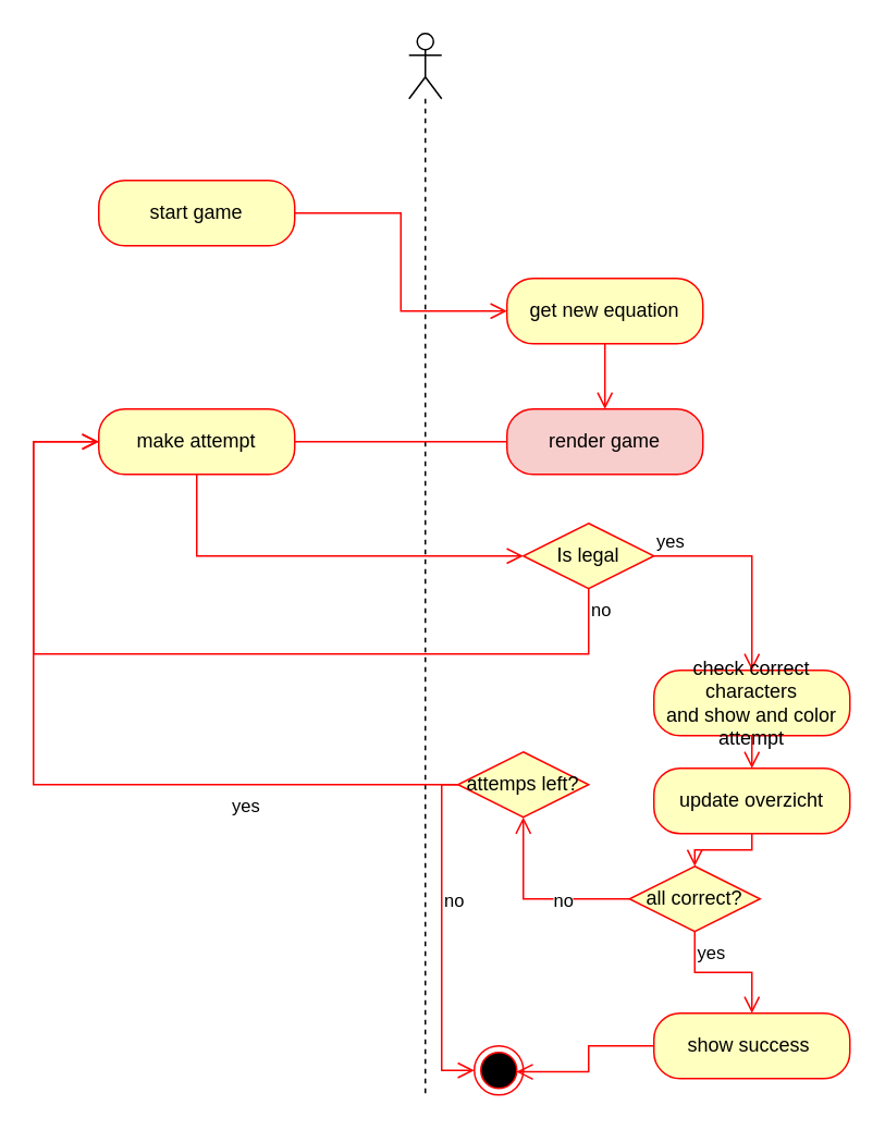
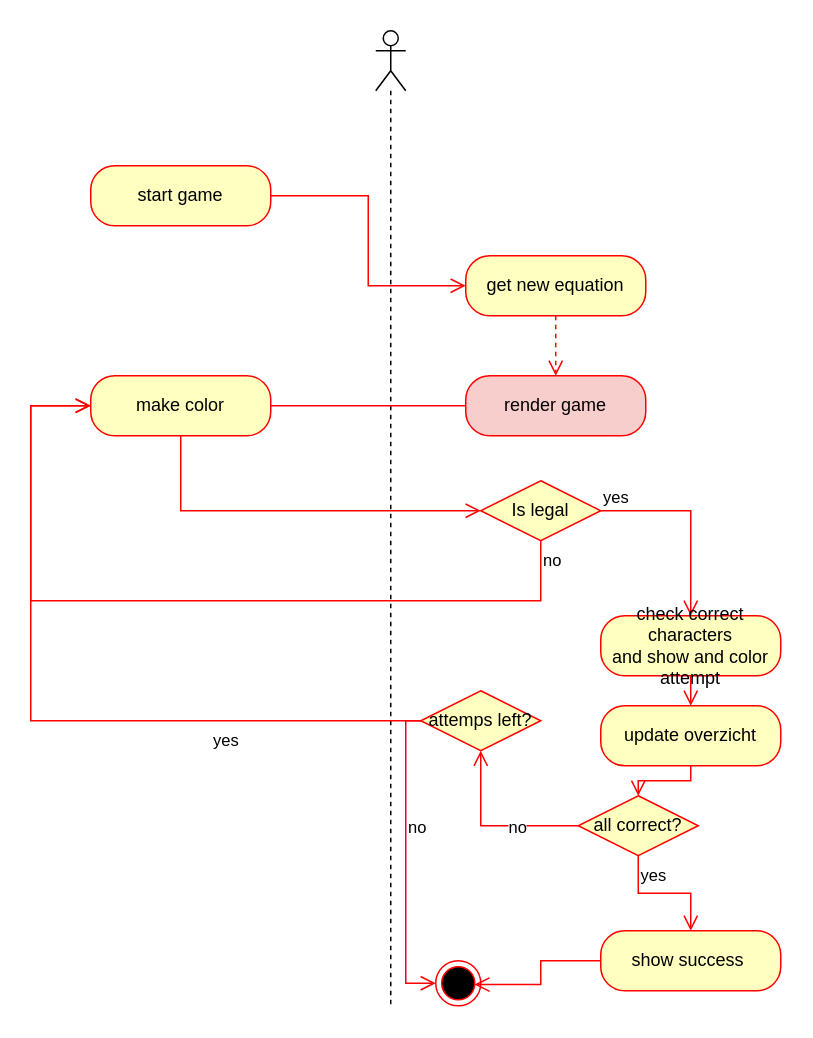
  <mxCell id="0" />
  <mxCell id="1" parent="0" />
  <mxCell id="2" value="" style="shape=umlLifeline;participant=umlActor;perimeter=lifelinePerimeter;whiteSpace=wrap;html=1;container=1;collapsible=0;recursiveResize=0;verticalAlign=top;spacingTop=36;outlineConnect=0;" vertex="1" parent="1"><mxGeometry x="250" y="20" width="20" height="650" as="geometry" /></mxCell>
  <mxCell id="3" value="start game" style="rounded=1;whiteSpace=wrap;html=1;arcSize=40;fontColor=#000000;fillColor=#ffffc0;strokeColor=#ff0000;" vertex="1" parent="1"><mxGeometry x="60" y="110" width="120" height="40" as="geometry" /></mxCell>
  <mxCell id="4" value="" style="edgeStyle=orthogonalEdgeStyle;html=1;verticalAlign=bottom;endArrow=open;endSize=8;strokeColor=#ff0000;rounded=0;entryX=0;entryY=0.5;entryDx=0;entryDy=0;" edge="1" source="3" parent="1" target="5"><mxGeometry relative="1" as="geometry"><mxPoint x="120" y="205" as="targetPoint" /></mxGeometry></mxCell>
  <mxCell id="5" value="get new equation" style="rounded=1;whiteSpace=wrap;html=1;arcSize=40;fontColor=#000000;fillColor=#ffffc0;strokeColor=#ff0000;" vertex="1" parent="1"><mxGeometry x="310" y="170" width="120" height="40" as="geometry" /></mxCell>
- <mxCell id="6" value="" style="edgeStyle=orthogonalEdgeStyle;html=1;verticalAlign=bottom;endArrow=open;endSize=8;strokeColor=#ff0000;rounded=0;" edge="1" source="5" parent="1" target="7"><mxGeometry relative="1" as="geometry"><mxPoint x="370" y="240" as="targetPoint" /></mxGeometry></mxCell>
+ <mxCell id="6" value="" style="edgeStyle=orthogonalEdgeStyle;html=1;verticalAlign=bottom;endArrow=open;endSize=8;strokeColor=#ff0000;rounded=0;dashed=1;" edge="1" source="5" parent="1" target="7"><mxGeometry relative="1" as="geometry"><mxPoint x="370" y="240" as="targetPoint" /></mxGeometry></mxCell>
  <mxCell id="7" value="render game" style="rounded=1;whiteSpace=wrap;html=1;arcSize=40;fontColor=#000000;fillColor=#f8cecc;strokeColor=#ff0000;" vertex="1" parent="1"><mxGeometry x="310" y="250" width="120" height="40" as="geometry" /></mxCell>
  <mxCell id="8" value="" style="edgeStyle=orthogonalEdgeStyle;html=1;verticalAlign=bottom;endArrow=none;endSize=8;strokeColor=#ff0000;rounded=0;entryX=1;entryY=0.5;entryDx=0;entryDy=0;" edge="1" source="7" parent="1" target="9"><mxGeometry relative="1" as="geometry"><mxPoint x="370" y="350" as="targetPoint" /></mxGeometry></mxCell>
- <mxCell id="9" value="make attempt" style="rounded=1;whiteSpace=wrap;html=1;arcSize=40;fontColor=#000000;fillColor=#ffffc0;strokeColor=#ff0000;" vertex="1" parent="1"><mxGeometry x="60" y="250" width="120" height="40" as="geometry" /></mxCell>
+ <mxCell id="9" value="make color" style="rounded=1;whiteSpace=wrap;html=1;arcSize=40;fontColor=#000000;fillColor=#ffffc0;strokeColor=#ff0000;" vertex="1" parent="1"><mxGeometry x="60" y="250" width="120" height="40" as="geometry" /></mxCell>
  <mxCell id="10" value="" style="edgeStyle=orthogonalEdgeStyle;html=1;verticalAlign=bottom;endArrow=open;endSize=8;strokeColor=#ff0000;rounded=0;exitX=0.5;exitY=1;exitDx=0;exitDy=0;" edge="1" source="9" parent="1" target="11"><mxGeometry relative="1" as="geometry"><mxPoint x="310" y="340" as="targetPoint" /><Array as="points"><mxPoint x="120" y="340" /></Array></mxGeometry></mxCell>
  <mxCell id="11" value="Is legal" style="rhombus;whiteSpace=wrap;html=1;fillColor=#ffffc0;strokeColor=#ff0000;" vertex="1" parent="1"><mxGeometry x="320" y="320" width="80" height="40" as="geometry" /></mxCell>
  <mxCell id="12" value="yes" style="edgeStyle=orthogonalEdgeStyle;html=1;align=left;verticalAlign=bottom;endArrow=open;endSize=8;strokeColor=#ff0000;rounded=0;" edge="1" source="11" parent="1" target="14"><mxGeometry x="-1" relative="1" as="geometry"><mxPoint x="460" y="420" as="targetPoint" /><Array as="points"><mxPoint x="460" y="340" /></Array></mxGeometry></mxCell>
  <mxCell id="13" value="no" style="edgeStyle=orthogonalEdgeStyle;html=1;align=left;verticalAlign=top;endArrow=open;endSize=8;strokeColor=#ff0000;rounded=0;entryX=0;entryY=0.5;entryDx=0;entryDy=0;" edge="1" source="11" parent="1" target="9"><mxGeometry x="-1" relative="1" as="geometry"><mxPoint x="320" y="500" as="targetPoint" /><Array as="points"><mxPoint x="360" y="400" /><mxPoint x="20" y="400" /><mxPoint x="20" y="270" /></Array></mxGeometry></mxCell>
  <mxCell id="14" value="check correct characters&lt;br&gt;and show and color attempt" style="rounded=1;whiteSpace=wrap;html=1;arcSize=40;fontColor=#000000;fillColor=#ffffc0;strokeColor=#ff0000;" vertex="1" parent="1"><mxGeometry x="400" y="410" width="120" height="40" as="geometry" /></mxCell>
  <mxCell id="15" value="" style="edgeStyle=orthogonalEdgeStyle;html=1;verticalAlign=bottom;endArrow=open;endSize=8;strokeColor=#ff0000;rounded=0;" edge="1" source="14" parent="1" target="22"><mxGeometry relative="1" as="geometry"><mxPoint x="460" y="530" as="targetPoint" /></mxGeometry></mxCell>
  <mxCell id="16" value="all correct?" style="rhombus;whiteSpace=wrap;html=1;fillColor=#ffffc0;strokeColor=#ff0000;" vertex="1" parent="1"><mxGeometry x="385" y="530" width="80" height="40" as="geometry" /></mxCell>
  <mxCell id="17" value="no" style="edgeStyle=orthogonalEdgeStyle;html=1;align=left;verticalAlign=bottom;endArrow=open;endSize=8;strokeColor=#ff0000;rounded=0;exitX=0;exitY=0.5;exitDx=0;exitDy=0;entryX=0.5;entryY=1;entryDx=0;entryDy=0;" edge="1" source="16" parent="1" target="24"><mxGeometry x="-0.167" y="10" relative="1" as="geometry"><mxPoint x="330" y="520" as="targetPoint" /><mxPoint as="offset" /></mxGeometry></mxCell>
  <mxCell id="18" value="yes" style="edgeStyle=orthogonalEdgeStyle;html=1;align=left;verticalAlign=top;endArrow=open;endSize=8;strokeColor=#ff0000;rounded=0;" edge="1" source="16" parent="1" target="20"><mxGeometry x="-1" relative="1" as="geometry"><mxPoint x="460" y="610" as="targetPoint" /></mxGeometry></mxCell>
  <mxCell id="19" value="" style="ellipse;html=1;shape=endState;fillColor=#000000;strokeColor=#ff0000;" vertex="1" parent="1"><mxGeometry x="290" y="640" width="30" height="30" as="geometry" /></mxCell>
  <mxCell id="20" value="show success&amp;nbsp;" style="rounded=1;whiteSpace=wrap;html=1;arcSize=40;fontColor=#000000;fillColor=#ffffc0;strokeColor=#ff0000;" vertex="1" parent="1"><mxGeometry x="400" y="620" width="120" height="40" as="geometry" /></mxCell>
  <mxCell id="21" value="" style="edgeStyle=orthogonalEdgeStyle;html=1;verticalAlign=bottom;endArrow=open;endSize=8;strokeColor=#ff0000;rounded=0;entryX=0.859;entryY=0.53;entryDx=0;entryDy=0;entryPerimeter=0;" edge="1" source="20" parent="1" target="19"><mxGeometry relative="1" as="geometry"><mxPoint x="460" y="720" as="targetPoint" /></mxGeometry></mxCell>
  <mxCell id="22" value="update overzicht" style="rounded=1;whiteSpace=wrap;html=1;arcSize=40;fontColor=#000000;fillColor=#ffffc0;strokeColor=#ff0000;" vertex="1" parent="1"><mxGeometry x="400" y="470" width="120" height="40" as="geometry" /></mxCell>
  <mxCell id="23" value="" style="edgeStyle=orthogonalEdgeStyle;html=1;verticalAlign=bottom;endArrow=open;endSize=8;strokeColor=#ff0000;rounded=0;" edge="1" source="22" parent="1" target="16"><mxGeometry relative="1" as="geometry"><mxPoint x="620" y="570" as="targetPoint" /></mxGeometry></mxCell>
  <mxCell id="24" value="attemps left?" style="rhombus;whiteSpace=wrap;html=1;fillColor=#ffffc0;strokeColor=#ff0000;" vertex="1" parent="1"><mxGeometry x="280" y="460" width="80" height="40" as="geometry" /></mxCell>
  <mxCell id="25" value="no" style="edgeStyle=orthogonalEdgeStyle;html=1;align=left;verticalAlign=bottom;endArrow=open;endSize=8;strokeColor=#ff0000;rounded=0;entryX=0;entryY=0.5;entryDx=0;entryDy=0;" edge="1" source="24" parent="1" target="19"><mxGeometry x="-0.122" relative="1" as="geometry"><mxPoint x="460" y="480" as="targetPoint" /><Array as="points"><mxPoint x="270" y="480" /><mxPoint x="270" y="655" /></Array><mxPoint as="offset" /></mxGeometry></mxCell>
  <mxCell id="26" value="yes" style="edgeStyle=orthogonalEdgeStyle;html=1;align=left;verticalAlign=top;endArrow=open;endSize=8;strokeColor=#ff0000;rounded=0;" edge="1" source="24" parent="1"><mxGeometry x="-0.451" relative="1" as="geometry"><mxPoint x="60" y="270" as="targetPoint" /><Array as="points"><mxPoint x="20" y="480" /><mxPoint x="20" y="270" /></Array><mxPoint as="offset" /></mxGeometry></mxCell>
